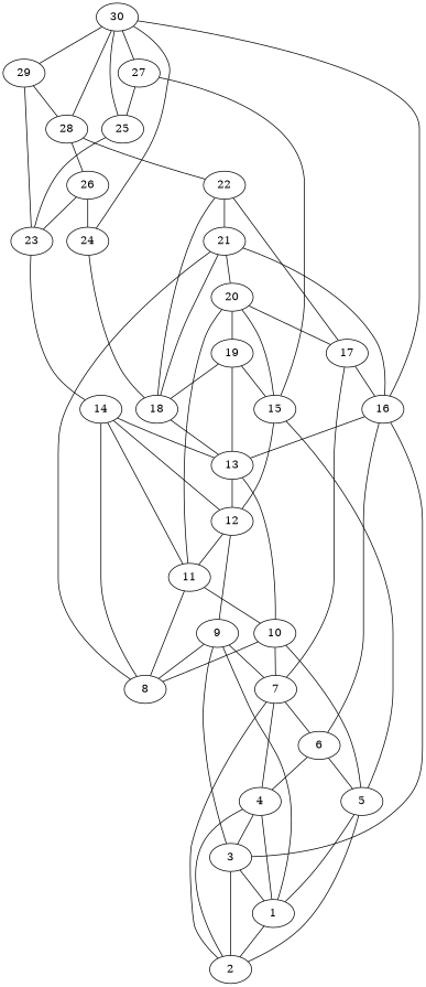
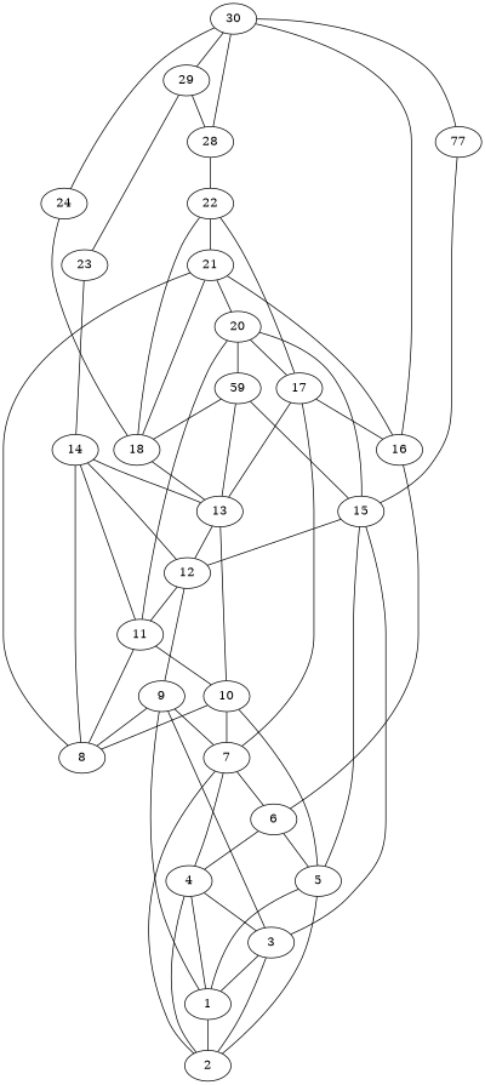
  graph {
    1
    2
    3
    4
    5
    6
    7
    9
    8
    10
    11
    12
    13
    14
    15
    16
    17
    18
-   19
+   19 [label=59]
    20
    21
    22
    23
    24
-   25
-   26
-   27
+   27 [label=77]
    28
    29
    30
    1 -- 2
    3 -- 1
    3 -- 2
    4 -- 1
    4 -- 2
    4 -- 3
    5 -- 1
    5 -- 2
    6 -- 4
    6 -- 5
    7 -- 2
    7 -- 4
    7 -- 6
    9 -- 1
    9 -- 3
    9 -- 7
    9 -- 8
    10 -- 5
    10 -- 7
    10 -- 8
    11 -- 8
    11 -- 10
    12 -- 9
    12 -- 11
    13 -- 10
    13 -- 12
    14 -- 8
    14 -- 11
    14 -- 12
    14 -- 13
    15 -- 5
    15 -- 12
-   16 -- 3
+   15 -- 3
    16 -- 6
    17 -- 7
-   16 -- 13
+   17 -- 13
    17 -- 16
    18 -- 13
    19 -- 13
    19 -- 15
    19 -- 18
    20 -- 11
    20 -- 15
    20 -- 17
    20 -- 19
    21 -- 8
    21 -- 16
    21 -- 18
    21 -- 20
    22 -- 17
    22 -- 18
    22 -- 21
    23 -- 14
    24 -- 18
-   25 -- 23
-   26 -- 23
-   26 -- 24
    27 -- 15
-   27 -- 25
    28 -- 22
-   28 -- 26
    29 -- 23
    29 -- 28
    30 -- 16
    30 -- 24
-   30 -- 25
    30 -- 27
    30 -- 28
    30 -- 29
  }
